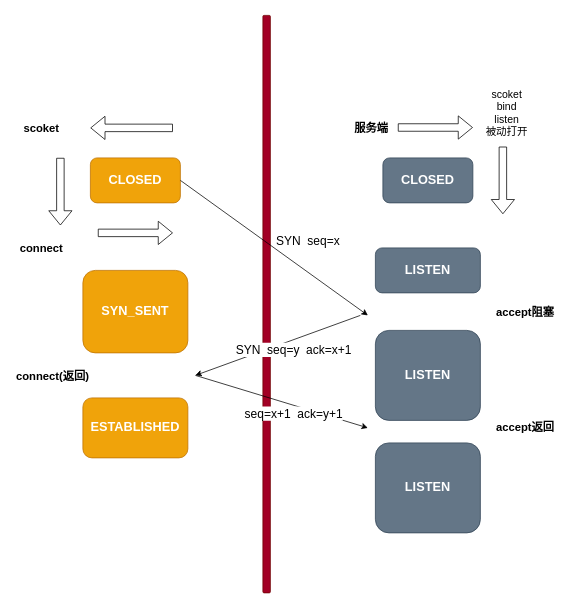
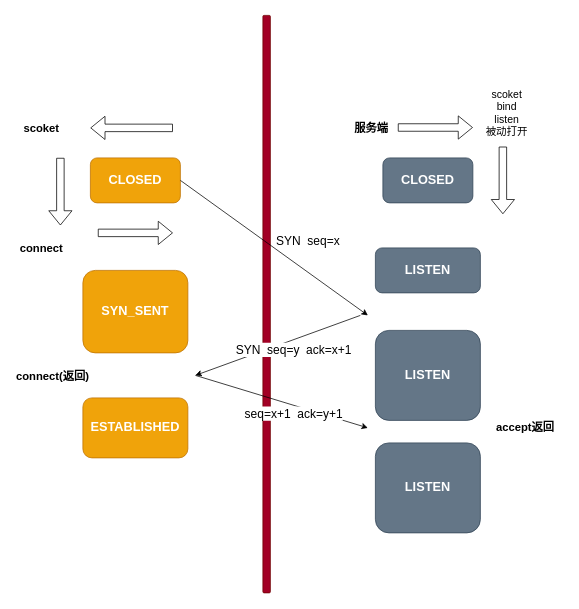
  <mxCell id="0" />
  <mxCell id="1" parent="0" />
  <mxCell id="2" value="" style="shape=flexArrow;endArrow=classic;html=1;" edge="1" parent="1"><mxGeometry width="50" height="50" relative="1" as="geometry"><mxPoint x="230" y="170" as="sourcePoint" /><mxPoint x="120" y="170" as="targetPoint" /><Array as="points" /></mxGeometry></mxCell>
  <mxCell id="3" value="" style="shape=flexArrow;endArrow=classic;html=1;" edge="1" parent="1"><mxGeometry width="50" height="50" relative="1" as="geometry"><mxPoint x="80" y="210" as="sourcePoint" /><mxPoint x="80" y="300" as="targetPoint" /><Array as="points" /></mxGeometry></mxCell>
  <mxCell id="4" value="" style="shape=flexArrow;endArrow=classic;html=1;" edge="1" parent="1"><mxGeometry width="50" height="50" relative="1" as="geometry"><mxPoint x="130" y="310" as="sourcePoint" /><mxPoint x="230" y="310" as="targetPoint" /><Array as="points" /></mxGeometry></mxCell>
  <mxCell id="5" value="&lt;font size=&quot;1&quot;&gt;&lt;b style=&quot;font-size: 17px&quot;&gt;CLOSED&lt;/b&gt;&lt;/font&gt;" style="rounded=1;whiteSpace=wrap;html=1;fillColor=#f0a30a;strokeColor=#BD7000;fontColor=#ffffff;" vertex="1" parent="1"><mxGeometry x="120" y="210" width="120" height="60" as="geometry" /></mxCell>
  <mxCell id="6" value="&lt;font style=&quot;font-size: 15px&quot;&gt;&lt;b&gt;scoket&lt;/b&gt;&lt;/font&gt;" style="text;html=1;strokeColor=none;fillColor=none;align=center;verticalAlign=middle;whiteSpace=wrap;rounded=0;" vertex="1" parent="1"><mxGeometry x="20" y="160" width="70" height="20" as="geometry" /></mxCell>
  <mxCell id="7" value="&lt;font style=&quot;font-size: 15px&quot;&gt;&lt;b&gt;connect&lt;/b&gt;&lt;/font&gt;" style="text;html=1;strokeColor=none;fillColor=none;align=center;verticalAlign=middle;whiteSpace=wrap;rounded=0;" vertex="1" parent="1"><mxGeometry x="20" y="320" width="70" height="20" as="geometry" /></mxCell>
  <mxCell id="8" value="&lt;font size=&quot;1&quot;&gt;&lt;b style=&quot;font-size: 17px&quot;&gt;CLOSED&lt;/b&gt;&lt;/font&gt;" style="rounded=1;whiteSpace=wrap;html=1;fillColor=#647687;strokeColor=#314354;fontColor=#ffffff;" vertex="1" parent="1"><mxGeometry x="510" y="210" width="120" height="60" as="geometry" /></mxCell>
  <mxCell id="9" value="&lt;span style=&quot;font-size: 15px&quot;&gt;&lt;b&gt;服务端&lt;/b&gt;&lt;/span&gt;" style="text;html=1;strokeColor=none;fillColor=none;align=center;verticalAlign=middle;whiteSpace=wrap;rounded=0;" vertex="1" parent="1"><mxGeometry x="460" y="160" width="70" height="20" as="geometry" /></mxCell>
  <mxCell id="10" value="" style="shape=flexArrow;endArrow=classic;html=1;" edge="1" parent="1"><mxGeometry width="50" height="50" relative="1" as="geometry"><mxPoint x="530" y="169.5" as="sourcePoint" /><mxPoint x="630" y="169.5" as="targetPoint" /><Array as="points" /></mxGeometry></mxCell>
  <mxCell id="11" value="&lt;font style=&quot;font-size: 14px&quot;&gt;scoket&lt;br&gt;bind&lt;br&gt;listen&lt;br&gt;被动打开&lt;/font&gt;" style="text;html=1;align=center;verticalAlign=middle;resizable=0;points=[];autosize=1;" vertex="1" parent="1"><mxGeometry x="640" y="120" width="70" height="60" as="geometry" /></mxCell>
  <mxCell id="12" value="" style="shape=flexArrow;endArrow=classic;html=1;" edge="1" parent="1"><mxGeometry width="50" height="50" relative="1" as="geometry"><mxPoint x="670" y="195" as="sourcePoint" /><mxPoint x="670" y="285" as="targetPoint" /><Array as="points" /></mxGeometry></mxCell>
  <mxCell id="13" value="&lt;font size=&quot;1&quot;&gt;&lt;b style=&quot;font-size: 17px&quot;&gt;SYN_SENT&lt;/b&gt;&lt;/font&gt;" style="rounded=1;whiteSpace=wrap;html=1;fillColor=#f0a30a;strokeColor=#BD7000;fontColor=#ffffff;" vertex="1" parent="1"><mxGeometry x="110" y="360" width="140" height="110" as="geometry" /></mxCell>
  <mxCell id="14" value="&lt;font size=&quot;1&quot;&gt;&lt;b style=&quot;font-size: 17px&quot;&gt;ESTABLISHED&lt;/b&gt;&lt;/font&gt;" style="rounded=1;whiteSpace=wrap;html=1;fillColor=#f0a30a;strokeColor=#BD7000;fontColor=#ffffff;" vertex="1" parent="1"><mxGeometry x="110" y="530" width="140" height="80" as="geometry" /></mxCell>
  <mxCell id="15" value="&lt;font size=&quot;1&quot;&gt;&lt;b style=&quot;font-size: 17px&quot;&gt;LISTEN&lt;/b&gt;&lt;/font&gt;" style="rounded=1;whiteSpace=wrap;html=1;fillColor=#647687;strokeColor=#314354;fontColor=#ffffff;" vertex="1" parent="1"><mxGeometry x="500" y="330" width="140" height="60" as="geometry" /></mxCell>
  <mxCell id="16" value="&lt;font size=&quot;1&quot;&gt;&lt;b style=&quot;font-size: 17px&quot;&gt;LISTEN&lt;/b&gt;&lt;/font&gt;" style="rounded=1;whiteSpace=wrap;html=1;fillColor=#647687;strokeColor=#314354;fontColor=#ffffff;" vertex="1" parent="1"><mxGeometry x="500" y="440" width="140" height="120" as="geometry" /></mxCell>
  <mxCell id="17" value="&lt;font size=&quot;1&quot;&gt;&lt;b style=&quot;font-size: 17px&quot;&gt;LISTEN&lt;/b&gt;&lt;/font&gt;" style="rounded=1;whiteSpace=wrap;html=1;fillColor=#647687;strokeColor=#314354;fontColor=#ffffff;" vertex="1" parent="1"><mxGeometry x="500" y="590" width="140" height="120" as="geometry" /></mxCell>
  <mxCell id="18" value="" style="rounded=1;whiteSpace=wrap;html=1;fillColor=#a20025;strokeColor=#6F0000;fontColor=#ffffff;" vertex="1" parent="1"><mxGeometry x="350" width="10" height="770" as="geometry" y="20" /></mxCell>
  <mxCell id="19" value="" style="endArrow=classic;html=1;exitX=1;exitY=0.5;exitDx=0;exitDy=0;" edge="1" parent="1" source="5"><mxGeometry width="50" height="50" relative="1" as="geometry"><mxPoint x="360" y="430" as="sourcePoint" /><mxPoint x="490" y="420" as="targetPoint" /></mxGeometry></mxCell>
  <mxCell id="20" value="&lt;font style=&quot;font-size: 16px&quot;&gt;SYN&amp;nbsp; seq=x&lt;/font&gt;" style="edgeLabel;html=1;align=center;verticalAlign=middle;resizable=0;points=[];" vertex="1" connectable="0" parent="19"><mxGeometry x="0.086" y="-2" relative="1" as="geometry"><mxPoint x="35.64" y="-19.2" as="offset" /></mxGeometry></mxCell>
  <mxCell id="21" value="" style="endArrow=classic;html=1;" edge="1" parent="1"><mxGeometry width="50" height="50" relative="1" as="geometry"><mxPoint x="480" y="420" as="sourcePoint" /><mxPoint x="260" y="500" as="targetPoint" /></mxGeometry></mxCell>
  <mxCell id="22" value="" style="endArrow=classic;html=1;" edge="1" parent="1"><mxGeometry width="50" height="50" relative="1" as="geometry"><mxPoint x="260" y="500" as="sourcePoint" /><mxPoint x="490" y="570" as="targetPoint" /></mxGeometry></mxCell>
  <mxCell id="23" value="&lt;font style=&quot;font-size: 16px&quot;&gt;SYN&amp;nbsp; seq=y&amp;nbsp; ack=x+1&lt;/font&gt;" style="edgeLabel;html=1;align=center;verticalAlign=middle;resizable=0;points=[];" vertex="1" connectable="0" parent="1"><mxGeometry x="419.998" y="330.002" as="geometry"><mxPoint x="-29" y="135" as="offset" /></mxGeometry></mxCell>
  <mxCell id="24" value="&lt;font style=&quot;font-size: 16px&quot;&gt;seq=x+1&amp;nbsp; ack=y+1&lt;/font&gt;" style="edgeLabel;html=1;align=center;verticalAlign=middle;resizable=0;points=[];" vertex="1" connectable="0" parent="1"><mxGeometry x="419.998" y="415.002" as="geometry"><mxPoint x="-29" y="135" as="offset" /></mxGeometry></mxCell>
  <mxCell id="25" value="&lt;font style=&quot;font-size: 15px&quot;&gt;&lt;b&gt;connect(返回)&lt;/b&gt;&lt;/font&gt;" style="text;html=1;strokeColor=none;fillColor=none;align=center;verticalAlign=middle;whiteSpace=wrap;rounded=0;" vertex="1" parent="1"><mxGeometry x="20" y="490" width="100" height="20" as="geometry" /></mxCell>
- <mxCell id="26" value="&lt;font style=&quot;font-size: 15px&quot;&gt;&lt;b&gt;accept阻塞&lt;/b&gt;&lt;/font&gt;" style="text;html=1;strokeColor=none;fillColor=none;align=center;verticalAlign=middle;whiteSpace=wrap;rounded=0;" vertex="1" parent="1"><mxGeometry x="650" y="397.5" width="100" height="35" as="geometry" /></mxCell>
  <mxCell id="27" value="&lt;font style=&quot;font-size: 15px&quot;&gt;&lt;b&gt;accept返回&lt;/b&gt;&lt;/font&gt;" style="text;html=1;strokeColor=none;fillColor=none;align=center;verticalAlign=middle;whiteSpace=wrap;rounded=0;" vertex="1" parent="1"><mxGeometry x="650" y="550" width="100" height="35" as="geometry" /></mxCell>
